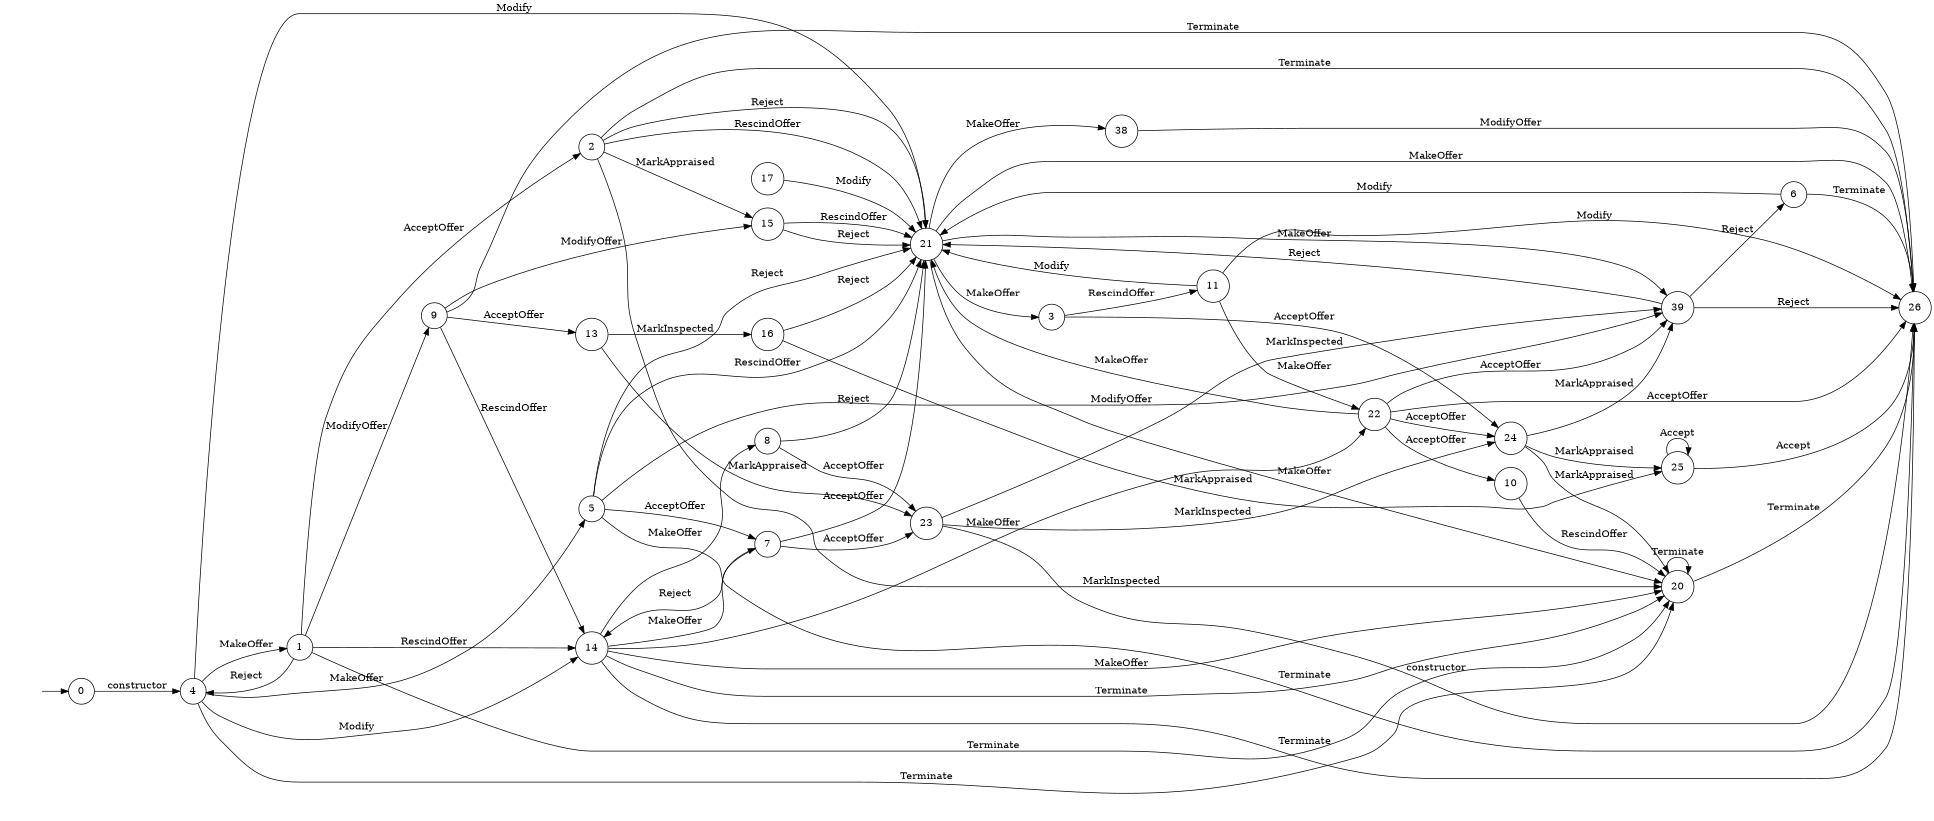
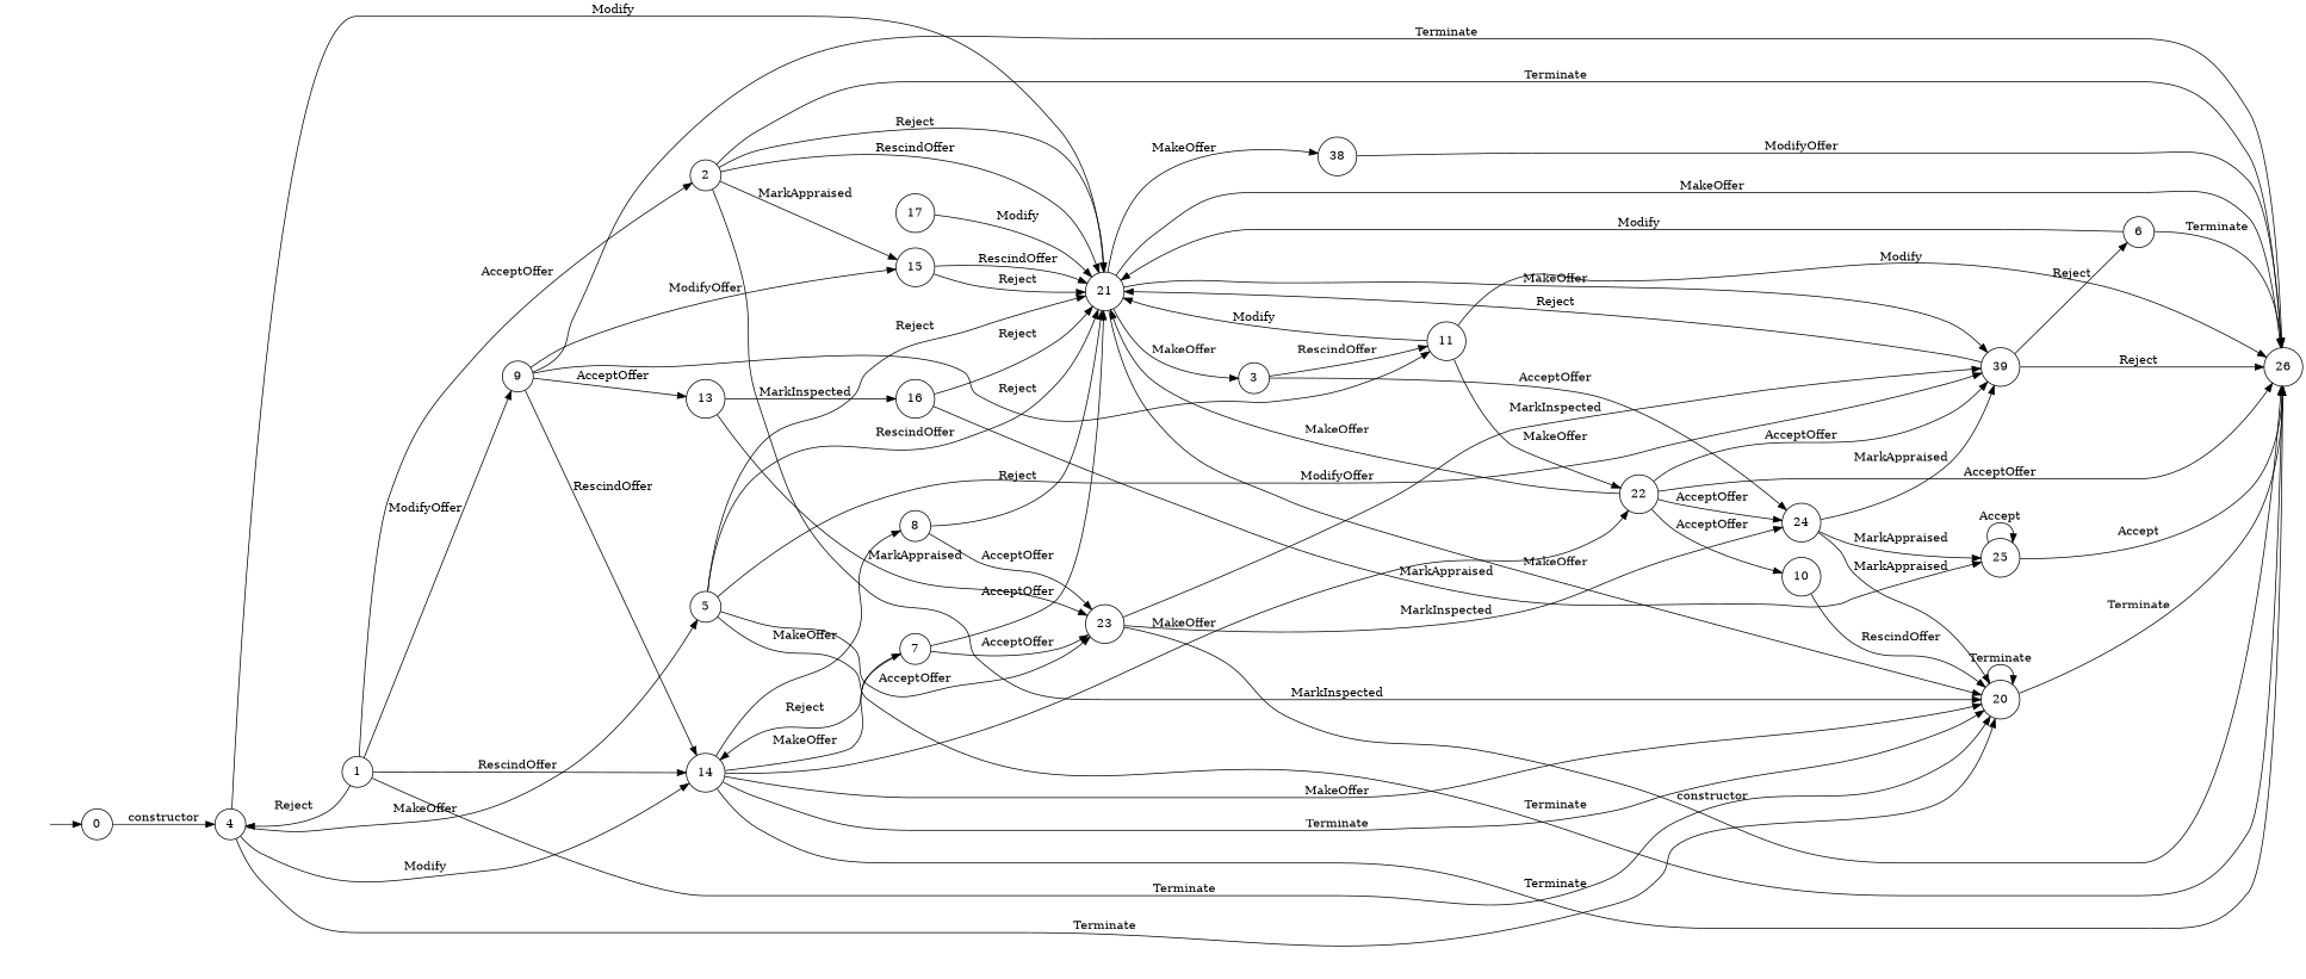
  digraph {
    rankdir=LR
    node [shape=circle]
    "" [shape=plaintext]
    n2 [label=0]
    n3 [label=4]
    n4 [label=21]
    n5 [label=26]
    n6 [label=20]
    n7 [label=38]
    n8 [label=39]
    n9 [label=3]
    n10 [label=22]
    n11 [label=24]
    n12 [label=10]
    n13 [label=6]
    n14 [label=11]
    n15 [label=23]
    n16 [label=25]
    n17 [label=9]
    n18 [label=13]
    n19 [label=14]
    n20 [label=15]
    n21 [label=16]
    n22 [label=8]
    n23 [label=7]
    n24 [label=1]
    n25 [label=2]
    n26 [label=5]
    n27 [label=17]
    "" -> n2
    n2 -> n3 [label=constructor]
    n3 -> n4 [label=Modify]
    n3 -> n6 [label=Terminate]
    n3 -> n19 [label=Modify]
-   n3 -> n24 [label=MakeOffer]
    n3 -> n26 [label=MakeOffer]
    n4 -> n5 [label=MakeOffer]
    n4 -> n6 [label=MakeOffer]
    n4 -> n7 [label=MakeOffer]
    n4 -> n8 [label=MakeOffer]
    n4 -> n9 [label=MakeOffer]
    n6 -> n5 [label=Terminate]
    n6 -> n6 [label=Terminate]
    n7 -> n5 [label=ModifyOffer]
    n8 -> n4 [label=Reject]
    n8 -> n5 [label=Reject]
    n8 -> n13 [label=Reject]
    n9 -> n11 [label=AcceptOffer]
    n9 -> n14 [label=RescindOffer]
    n10 -> n4 [label=MakeOffer]
    n10 -> n5 [label=AcceptOffer]
    n10 -> n8 [label=AcceptOffer]
    n10 -> n11 [label=AcceptOffer]
    n10 -> n12 [label=AcceptOffer]
    n11 -> n6 [label=MarkAppraised]
    n11 -> n8 [label=MarkAppraised]
    n11 -> n16 [label=MarkAppraised]
    n12 -> n6 [label=RescindOffer]
    n13 -> n4 [label=Modify]
    n13 -> n5 [label=Terminate]
    n14 -> n4 [label=Modify]
    n14 -> n5 [label=Modify]
    n14 -> n10 [label=MakeOffer]
    n15 -> n5 [label=constructor]
    n15 -> n8 [label=MarkInspected]
    n15 -> n11 [label=MarkInspected]
    n16 -> n5 [label=Accept]
    n16 -> n16 [label=Accept]
    n17 -> n5 [label=Terminate]
+   n17 -> n14 [label=Reject]
    n17 -> n18 [label=AcceptOffer]
    n17 -> n19 [label=RescindOffer]
    n17 -> n20 [label=ModifyOffer]
    n18 -> n15 [label=MarkAppraised]
    n18 -> n21 [label=MarkInspected]
    n19 -> n5 [label=Terminate]
    n19 -> n6 [label=MakeOffer]
    n19 -> n6 [label=Terminate]
    n19 -> n10 [label=MakeOffer]
    n19 -> n22 [label=MakeOffer]
    n19 -> n23 [label=MakeOffer]
    n20 -> n4 [label=Reject]
    n20 -> n4 [label=RescindOffer]
    n21 -> n4 [label=Reject]
    n21 -> n16 [label=MarkAppraised]
    n22 -> n4 [label=Reject]
    n22 -> n15 [label=AcceptOffer]
    n23 -> n4 [label=AcceptOffer]
    n23 -> n15 [label=AcceptOffer]
    n23 -> n19 [label=Reject]
    n24 -> n3 [label=Reject]
    n24 -> n6 [label=Terminate]
    n24 -> n17 [label=ModifyOffer]
    n24 -> n19 [label=RescindOffer]
    n24 -> n25 [label=AcceptOffer]
    n25 -> n4 [label=Reject]
    n25 -> n4 [label=RescindOffer]
    n25 -> n5 [label=Terminate]
    n25 -> n6 [label=MarkInspected]
    n25 -> n20 [label=MarkAppraised]
    n26 -> n4 [label=RescindOffer]
    n26 -> n4 [label=Reject]
    n26 -> n5 [label=Terminate]
    n26 -> n8 [label=ModifyOffer]
-   n26 -> n23 [label=AcceptOffer]
+   n26 -> n15 [label=AcceptOffer]
    n27 -> n4 [label=Modify]
  }
